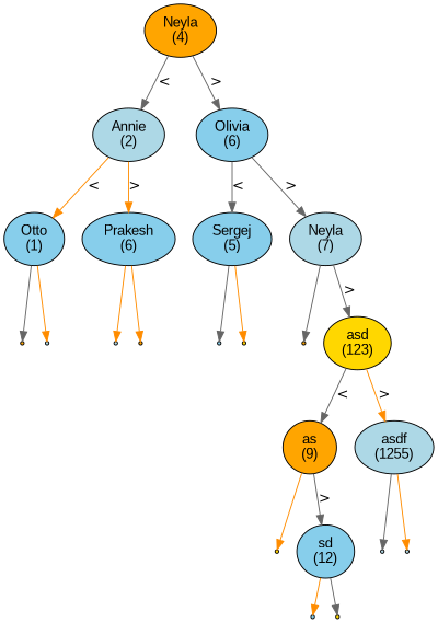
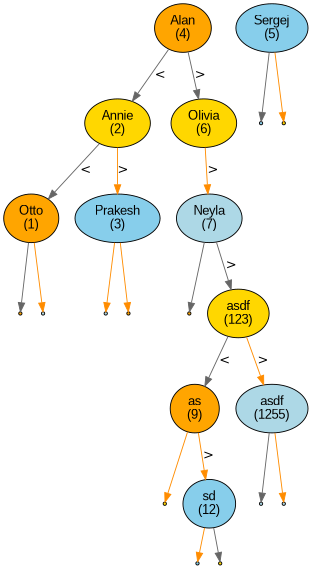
  digraph {
    labelloc=t
    node [fillcolor=lightblue fontname=Arial style=filled shape=point]
    edge [color=gray40]
-   n1 [fillcolor=orange label="Neyla\n(4)" shape=""]
-   n2 [label="Annie\n(2)" shape=""]
-   n3 [fillcolor=skyblue label="Olivia\n(6)" shape=""]
-   n4 [fillcolor=skyblue label="Otto\n(1)" shape=""]
-   n5 [fillcolor=skyblue label="Prakesh\n(6)" shape=""]
+   n1 [fillcolor=orange label="Alan\n(4)" shape=""]
+   n2 [fillcolor=gold label="Annie\n(2)" shape=""]
+   n3 [fillcolor=gold label="Olivia\n(6)" shape=""]
+   n4 [fillcolor=orange label="Otto\n(1)" shape=""]
+   n5 [fillcolor=skyblue label="Prakesh\n(3)" shape=""]
    n6 [fillcolor=skyblue label="Sergej\n(5)" shape=""]
    n7 [label="Neyla\n(7)" shape=""]
    null0 [fillcolor=orange]
    null1
    null2
    null3 [fillcolor=orange]
    null4 [fillcolor=skyblue]
    null5 [fillcolor=gold]
    null6 [fillcolor=orange]
-   n15 [fillcolor=gold label="asd\n(123)" shape=""]
+   n15 [fillcolor=gold label="asdf\n(123)" shape=""]
    n16 [fillcolor=orange label="as\n(9)" shape=""]
    n17 [label="asdf\n(1255)" shape=""]
    null7 [fillcolor=gold]
    n19 [fillcolor=skyblue label="sd\n(12)" shape=""]
    null10
    null11
    null8 [fillcolor=skyblue]
    null9 [fillcolor=gold]
    n1 -> n2 [label="<"]
    n1 -> n3 [label=">"]
-   n2 -> n4 [color=darkorange label="<"]
+   n2 -> n4 [label="<"]
    n2 -> n5 [color=darkorange label=">"]
-   n3 -> n6 [label="<"]
-   n3 -> n7 [label=">"]
+   n3 -> n7 [color=darkorange label=">"]
    n4 -> null0
    n4 -> null1 [color=darkorange]
    n5 -> null2 [color=darkorange]
    n5 -> null3 [color=darkorange]
    n6 -> null4
    n6 -> null5 [color=darkorange]
    n7 -> null6
    n7 -> n15 [label=">"]
    n15 -> n16 [label="<"]
    n15 -> n17 [color=darkorange label=">"]
    n16 -> null7 [color=darkorange]
-   n16 -> n19 [label=">"]
+   n16 -> n19 [color=darkorange label=">"]
    n17 -> null10
    n17 -> null11 [color=darkorange]
    n19 -> null8 [color=darkorange]
    n19 -> null9
  }
